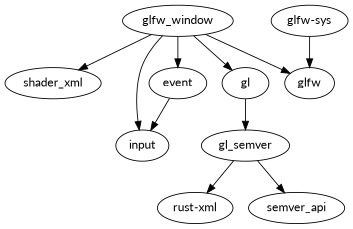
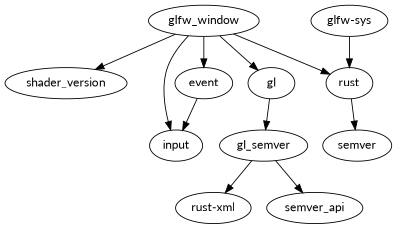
  digraph {
    fontname=Lato
    node [fontname=Lato]
    edge [fontname=Lato]
    n1 [label=glfw_window]
-   n2 [label=shader_xml]
+   n2 [label=shader_version]
    n3 [label=input]
    n4 [label=event]
    n5 [label=gl]
-   n6 [label=glfw]
+   n6 [label=rust]
    n7 [label=gl_semver]
+   n8 [label=semver]
    n9 [label="glfw-sys"]
    n10 [label="rust-xml"]
    n11 [label=semver_api]
    n1 -> n2
    n1 -> n3
    n1 -> n4
    n1 -> n5
    n1 -> n6
    n4 -> n3
    n5 -> n7
+   n6 -> n8
    n7 -> n10
    n7 -> n11
    n9 -> n6
  }
